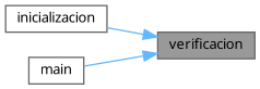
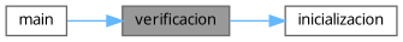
  digraph {
    fontname="Noto Sans"
    rankdir=RL
    node [color=grey40 fillcolor=white fontname="Noto Sans" fontsize=10 shape=box style=filled]
    edge [color=steelblue1 dir=back fontname="Noto Sans" fontsize=10 labelfontname=Helvetica labelfontsize=10 style=solid]
    n1 [color=gray40 fillcolor=grey60 fontcolor=black height=0.2 label=verificacion width=0.4]
    n2 [height=0.2 label=inicializacion width=0.4]
    n3 [height=0.2 label=main width=0.4]
-   n1 -> n2
+   n2 -> n1
    n1 -> n3
  }
